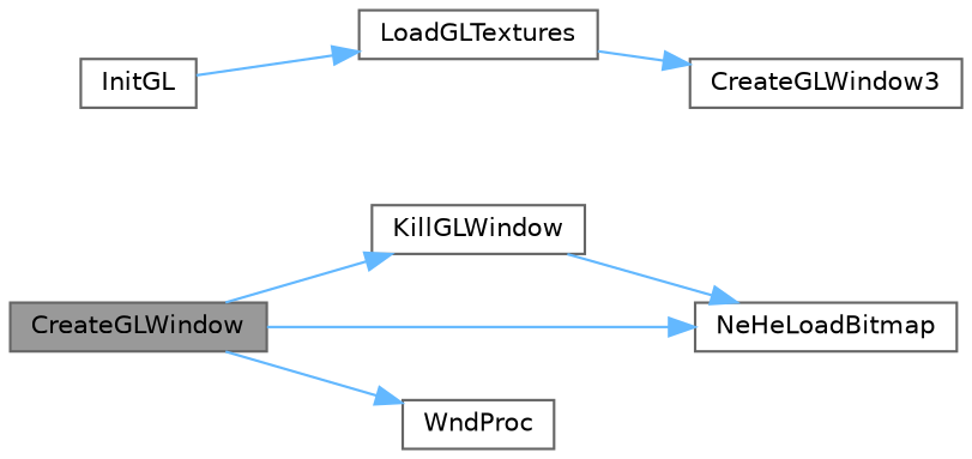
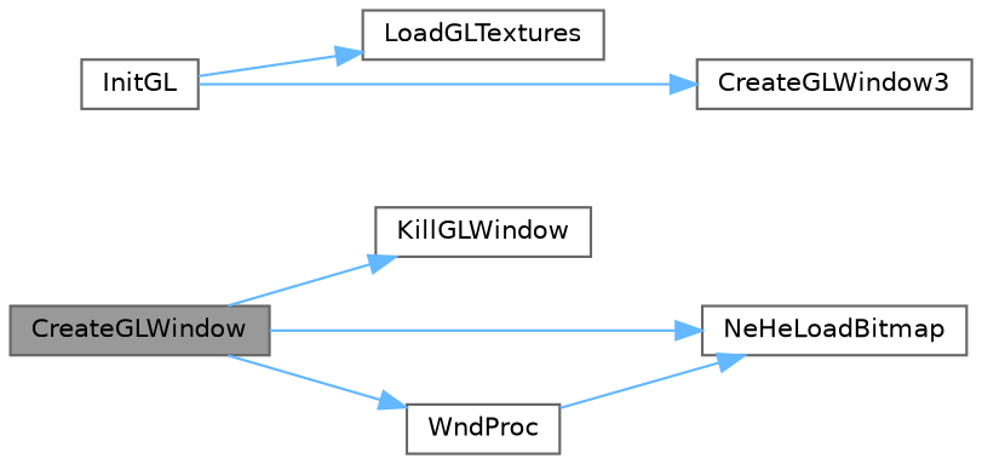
  digraph {
    rankdir=LR
    node [color=grey40 fillcolor=white fontname=Helvetica fontsize=10 shape=box style=filled]
    edge [color=steelblue1 fontname=Helvetica fontsize=10 labelfontname=Helvetica labelfontsize=10 style=solid]
    n1 [color=gray40 fillcolor=grey60 fontcolor=black height=0.2 label=CreateGLWindow width=0.4]
    n2 [height=0.2 label=KillGLWindow width=0.4]
    n3 [height=0.2 label=NeHeLoadBitmap width=0.4]
    n4 [height=0.2 label=WndProc width=0.4]
    n5 [height=0.2 label=InitGL width=0.4]
    n6 [height=0.2 label=LoadGLTextures width=0.4]
    n7 [height=0.2 label=CreateGLWindow3 width=0.4]
    n1 -> n2
    n1 -> n3
    n1 -> n4
-   n2 -> n3
+   n4 -> n3
    n5 -> n6
-   n6 -> n7
+   n5 -> n7
  }
